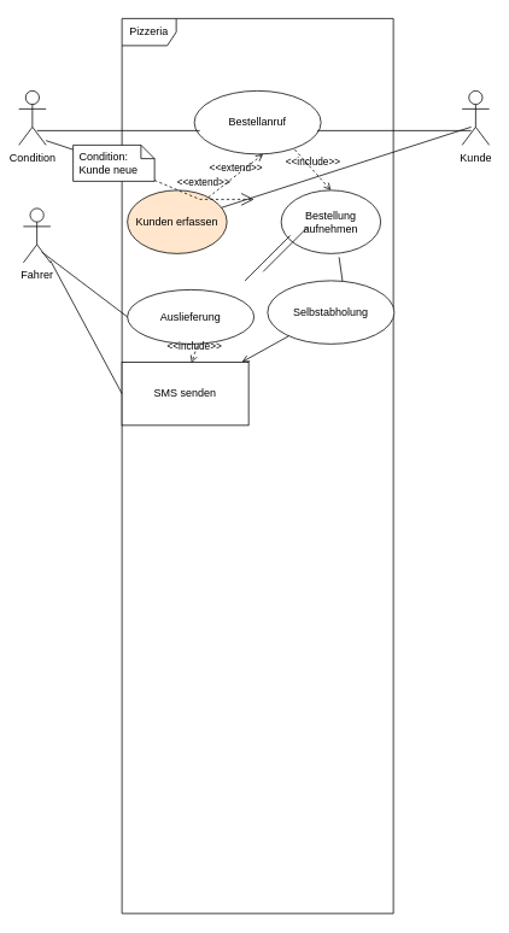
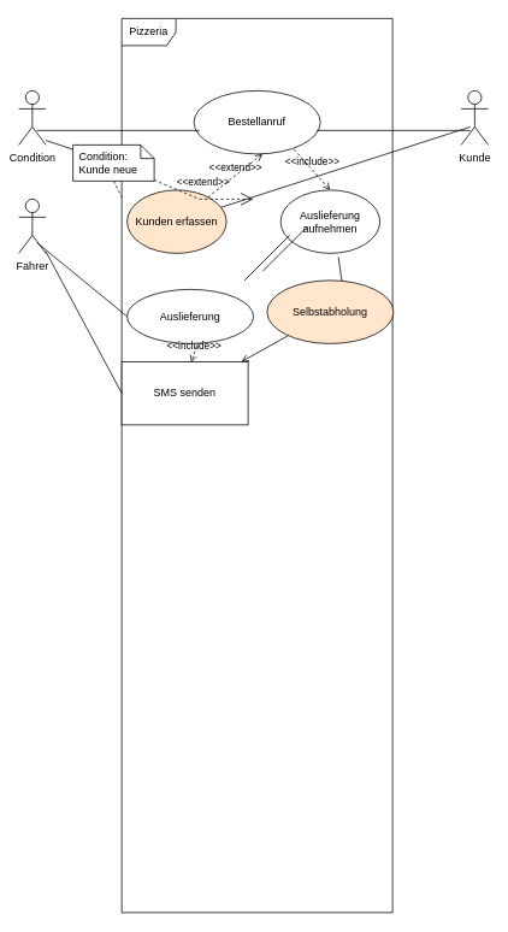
  <mxCell id="0" />
  <mxCell id="1" parent="0" />
  <mxCell id="2" value="Pizzeria" style="shape=umlFrame;whiteSpace=wrap;html=1;" vertex="1" parent="1"><mxGeometry x="134" y="20" width="300" height="990" as="geometry" /></mxCell>
- <mxCell id="3" value="Fahrer" style="shape=umlActor;verticalLabelPosition=bottom;verticalAlign=top;html=1;" vertex="1" parent="1"><mxGeometry x="25" y="230" width="30" height="60" as="geometry" /></mxCell>
+ <mxCell id="3" value="Fahrer" style="shape=umlActor;verticalLabelPosition=bottom;verticalAlign=top;html=1;" vertex="1" parent="1"><mxGeometry x="20" y="220" width="30" height="60" as="geometry" /></mxCell>
  <mxCell id="4" value="Kunde" style="shape=umlActor;verticalLabelPosition=bottom;verticalAlign=top;html=1;" vertex="1" parent="1"><mxGeometry x="510" y="100" width="30" height="60" as="geometry" /></mxCell>
  <mxCell id="5" value="Condition" style="shape=umlActor;verticalLabelPosition=bottom;verticalAlign=top;html=1;" vertex="1" parent="1"><mxGeometry x="20" y="100" width="30" height="60" as="geometry" /></mxCell>
  <mxCell id="6" value="Bestellanruf" style="ellipse;whiteSpace=wrap;html=1;" vertex="1" parent="1"><mxGeometry x="214" y="100" width="140" height="70" as="geometry" /></mxCell>
  <mxCell id="7" value="Kunden erfassen" style="ellipse;whiteSpace=wrap;html=1;fillColor=#ffe6cc;" vertex="1" parent="1"><mxGeometry x="140" y="210" width="110" height="70" as="geometry" /></mxCell>
  <mxCell id="8" value="" style="line;strokeWidth=1;fillColor=none;align=left;verticalAlign=middle;spacingTop=-1;spacingLeft=3;spacingRight=3;rotatable=0;labelPosition=right;points=[];portConstraint=eastwest;strokeColor=inherit;" vertex="1" parent="1"><mxGeometry x="350" y="140" width="170" height="8" as="geometry" /></mxCell>
  <mxCell id="9" value="" style="line;strokeWidth=1;fillColor=none;align=left;verticalAlign=middle;spacingTop=-1;spacingLeft=3;spacingRight=3;rotatable=0;labelPosition=right;points=[];portConstraint=eastwest;strokeColor=inherit;" vertex="1" parent="1"><mxGeometry x="40" y="140" width="180" height="8" as="geometry" /></mxCell>
  <mxCell id="10" value="" style="endArrow=none;html=1;" edge="1" parent="1" source="7"><mxGeometry width="50" height="50" relative="1" as="geometry"><mxPoint x="470" y="190" as="sourcePoint" /><mxPoint x="520" y="140" as="targetPoint" /></mxGeometry></mxCell>
  <mxCell id="11" value="&amp;lt;&amp;lt;extend&amp;gt;&amp;gt;" style="html=1;verticalAlign=bottom;labelBackgroundColor=none;endArrow=open;endFill=0;dashed=1;" edge="1" parent="1" source="7"><mxGeometry width="160" relative="1" as="geometry"><mxPoint x="240" y="170" as="sourcePoint" /><mxPoint x="290" y="170" as="targetPoint" /></mxGeometry></mxCell>
  <mxCell id="12" value="&amp;lt;&amp;lt;extend&amp;gt;&amp;gt;" style="align=right;html=1;verticalAlign=bottom;rounded=0;labelBackgroundColor=none;endArrow=open;endSize=12;dashed=1;" edge="1" parent="1" source="15"><mxGeometry x="0.561" y="10" relative="1" as="geometry"><mxPoint x="280" y="220" as="targetPoint" /><mxPoint x="350" y="310" as="sourcePoint" /><Array as="points"><mxPoint x="220" y="220" /></Array><mxPoint as="offset" /></mxGeometry></mxCell>
+ <mxCell id="13" value="" style="edgeStyle=none;html=1;endArrow=none;rounded=0;labelBackgroundColor=none;dashed=1;exitX=0.5;exitY=1;" edge="1" source="15" parent="1" target="2"><mxGeometry relative="1" as="geometry"><mxPoint x="290" y="310" as="targetPoint" /></mxGeometry></mxCell>
  <mxCell id="14" value="" style="endArrow=none;html=1;" edge="1" parent="1" target="15"><mxGeometry width="50" height="50" relative="1" as="geometry"><mxPoint x="50" y="155" as="sourcePoint" /><mxPoint x="229.415" y="240.807" as="targetPoint" /></mxGeometry></mxCell>
  <mxCell id="15" value="Condition:&#10;Kunde neue" style="shape=note;size=15;spacingLeft=5;align=left;whiteSpace=wrap;" vertex="1" parent="1"><mxGeometry x="80" y="160" width="90" height="40" as="geometry" /></mxCell>
- <mxCell id="16" value="Bestellung&lt;br&gt;aufnehmen" style="ellipse;whiteSpace=wrap;html=1;" vertex="1" parent="1"><mxGeometry x="310" y="210" width="110" height="70" as="geometry" /></mxCell>
+ <mxCell id="16" value="Auslieferung&lt;br&gt;aufnehmen" style="ellipse;whiteSpace=wrap;html=1;" vertex="1" parent="1"><mxGeometry x="310" y="210" width="110" height="70" as="geometry" /></mxCell>
  <mxCell id="17" value="&amp;lt;&amp;lt;include&amp;gt;&amp;gt;" style="html=1;verticalAlign=bottom;labelBackgroundColor=none;endArrow=open;endFill=0;dashed=1;entryX=0.5;entryY=0;entryDx=0;entryDy=0;exitX=0.793;exitY=0.929;exitDx=0;exitDy=0;exitPerimeter=0;" edge="1" parent="1" source="6" target="16"><mxGeometry width="160" relative="1" as="geometry"><mxPoint x="240" y="170" as="sourcePoint" /><mxPoint x="400" y="170" as="targetPoint" /></mxGeometry></mxCell>
  <mxCell id="18" value="" style="endArrow=none;html=1;" edge="1" parent="1"><mxGeometry width="50" height="50" relative="1" as="geometry"><mxPoint x="270" y="310" as="sourcePoint" /><mxPoint x="320" y="260" as="targetPoint" /></mxGeometry></mxCell>
  <mxCell id="19" value="" style="endArrow=none;html=1;entryX=0.582;entryY=1.057;entryDx=0;entryDy=0;entryPerimeter=0;exitX=0.593;exitY=0.029;exitDx=0;exitDy=0;exitPerimeter=0;" edge="1" parent="1" source="20" target="16"><mxGeometry width="50" height="50" relative="1" as="geometry"><mxPoint x="350" y="320" as="sourcePoint" /><mxPoint x="400" y="270" as="targetPoint" /></mxGeometry></mxCell>
- <mxCell id="20" value="Selbstabholung" style="ellipse;whiteSpace=wrap;html=1;" vertex="1" parent="1"><mxGeometry x="295" y="310" width="140" height="70" as="geometry" /></mxCell>
+ <mxCell id="20" value="Selbstabholung" style="ellipse;whiteSpace=wrap;html=1;fillColor=#ffe6cc;" vertex="1" parent="1"><mxGeometry x="295" y="310" width="140" height="70" as="geometry" /></mxCell>
  <mxCell id="21" value="Auslieferung" style="ellipse;whiteSpace=wrap;html=1;" vertex="1" parent="1"><mxGeometry x="140" y="320" width="140" height="60" as="geometry" /></mxCell>
  <mxCell id="22" value="" style="endArrow=open;html=1;" edge="1" parent="1" source="20" target="23"><mxGeometry width="50" height="50" relative="1" as="geometry"><mxPoint x="460" y="210" as="sourcePoint" /><mxPoint x="510" y="160" as="targetPoint" /></mxGeometry></mxCell>
  <mxCell id="23" value="SMS senden" style="whiteSpace=wrap;html=1;rounded=0;" vertex="1" parent="1"><mxGeometry x="134" y="400" width="140" height="70" as="geometry" /></mxCell>
  <mxCell id="24" value="&amp;lt;&amp;lt;include&amp;gt;&amp;gt;" style="html=1;verticalAlign=bottom;labelBackgroundColor=none;endArrow=open;endFill=0;dashed=1;entryX=0.55;entryY=0.014;entryDx=0;entryDy=0;entryPerimeter=0;exitX=0.55;exitY=1.043;exitDx=0;exitDy=0;exitPerimeter=0;" edge="1" parent="1" source="21" target="23"><mxGeometry width="160" relative="1" as="geometry"><mxPoint x="240" y="480" as="sourcePoint" /><mxPoint x="400" y="480" as="targetPoint" /></mxGeometry></mxCell>
  <mxCell id="25" value="" style="endArrow=none;html=1;" edge="1" parent="1"><mxGeometry width="50" height="50" relative="1" as="geometry"><mxPoint x="290" y="300" as="sourcePoint" /><mxPoint x="340" y="250" as="targetPoint" /></mxGeometry></mxCell>
  <mxCell id="26" value="" style="endArrow=none;html=1;entryX=0;entryY=0.5;entryDx=0;entryDy=0;" edge="1" parent="1" source="3" target="23"><mxGeometry width="50" height="50" relative="1" as="geometry"><mxPoint x="20" y="370" as="sourcePoint" /><mxPoint x="70" y="320" as="targetPoint" /></mxGeometry></mxCell>
  <mxCell id="27" value="" style="endArrow=none;html=1;exitX=0;exitY=0.5;exitDx=0;exitDy=0;entryX=0.667;entryY=0.8;entryDx=0;entryDy=0;entryPerimeter=0;" edge="1" parent="1" source="21" target="3"><mxGeometry width="50" height="50" relative="1" as="geometry"><mxPoint x="290" y="310" as="sourcePoint" /><mxPoint x="340" y="260" as="targetPoint" /></mxGeometry></mxCell>
